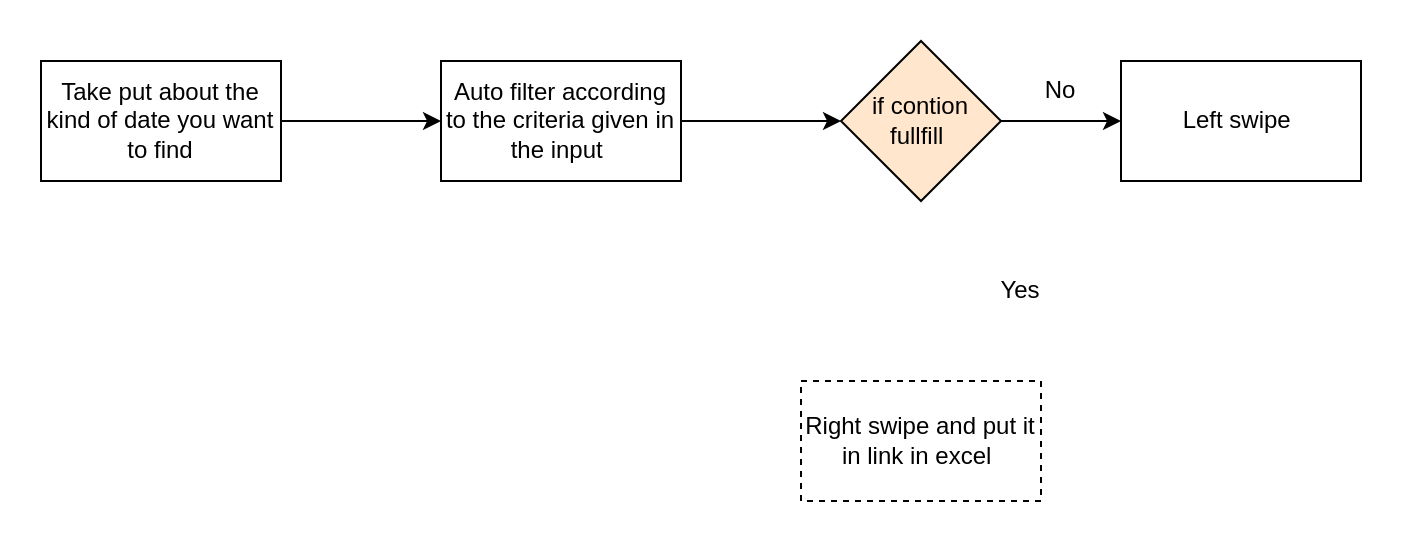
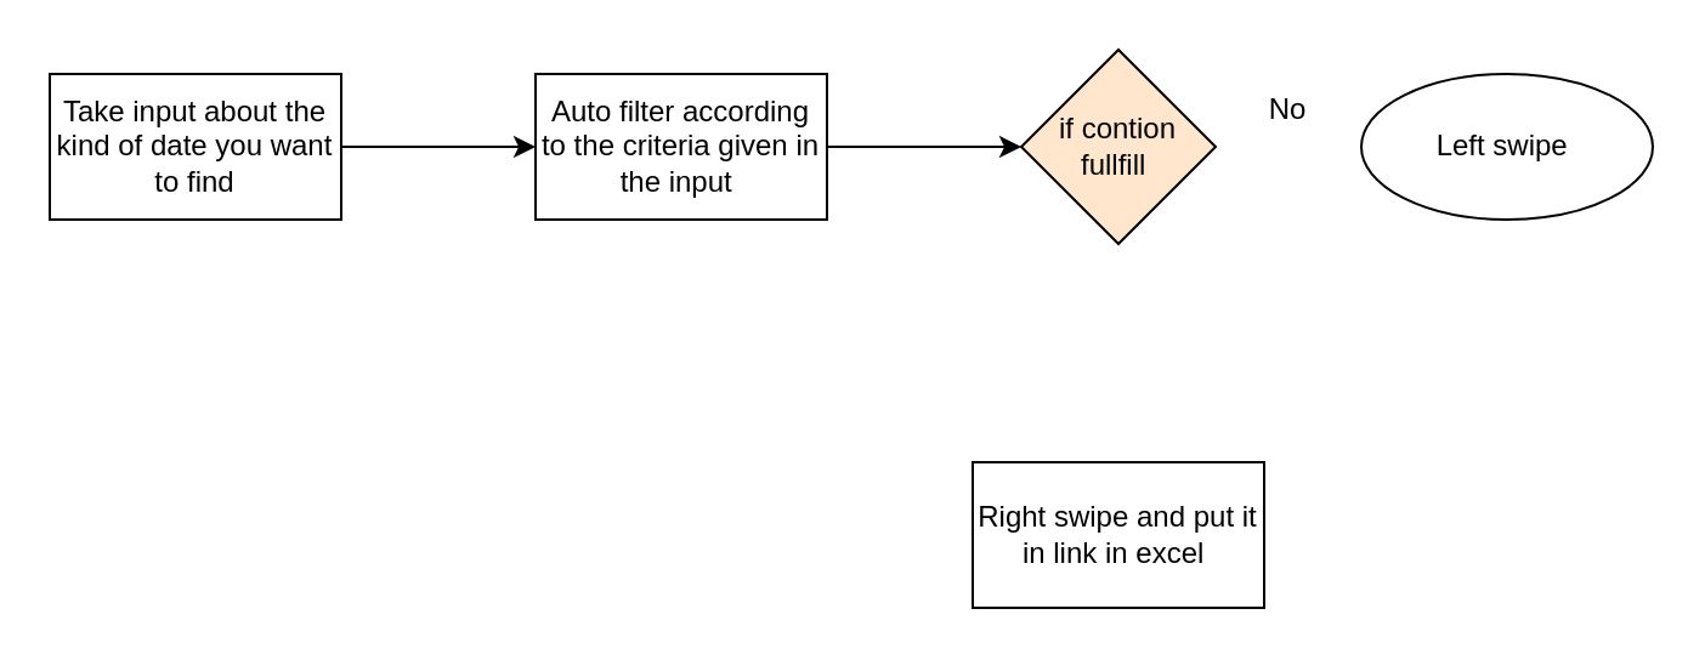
  <mxCell id="0" />
  <mxCell id="1" parent="0" />
  <mxCell id="2" value="" style="edgeStyle=orthogonalEdgeStyle;rounded=0;orthogonalLoop=1;jettySize=auto;html=1;" edge="1" parent="1" source="3" target="5"><mxGeometry relative="1" as="geometry" /></mxCell>
- <mxCell id="3" value="Take put about the kind of date you want to find" style="rounded=0;whiteSpace=wrap;html=1;" vertex="1" parent="1"><mxGeometry x="20" y="30" width="120" height="60" as="geometry" /></mxCell>
+ <mxCell id="3" value="Take input about the kind of date you want to find" style="rounded=0;whiteSpace=wrap;html=1;" vertex="1" parent="1"><mxGeometry x="20" y="30" width="120" height="60" as="geometry" /></mxCell>
  <mxCell id="4" value="" style="edgeStyle=orthogonalEdgeStyle;rounded=0;orthogonalLoop=1;jettySize=auto;html=1;" edge="1" parent="1" source="5"><mxGeometry relative="1" as="geometry"><mxPoint x="420" y="60" as="targetPoint" /></mxGeometry></mxCell>
  <mxCell id="5" value="Auto filter according to the criteria given in the input&amp;nbsp;" style="whiteSpace=wrap;html=1;rounded=0;" vertex="1" parent="1"><mxGeometry x="220" y="30" width="120" height="60" as="geometry" /></mxCell>
- <mxCell id="6" value="" style="edgeStyle=orthogonalEdgeStyle;rounded=0;orthogonalLoop=1;jettySize=auto;html=1;" edge="1" parent="1" source="7" target="9"><mxGeometry relative="1" as="geometry" /></mxCell>
  <mxCell id="7" value="if contion fullfill&amp;nbsp;" style="rhombus;whiteSpace=wrap;html=1;fillColor=#ffe6cc;" vertex="1" parent="1"><mxGeometry x="420" y="20" width="80" height="80" as="geometry" /></mxCell>
- <mxCell id="8" value="Right swipe and put it in link in excel&amp;nbsp;" style="whiteSpace=wrap;html=1;dashed=1;" vertex="1" parent="1"><mxGeometry x="400" y="190" width="120" height="60" as="geometry" /></mxCell>
- <mxCell id="9" value="Left swipe&amp;nbsp;" style="whiteSpace=wrap;html=1;" vertex="1" parent="1"><mxGeometry x="560" y="30" width="120" height="60" as="geometry" /></mxCell>
+ <mxCell id="8" value="Right swipe and put it in link in excel&amp;nbsp;" style="whiteSpace=wrap;html=1;" vertex="1" parent="1"><mxGeometry x="400" y="190" width="120" height="60" as="geometry" /></mxCell>
+ <mxCell id="9" value="Left swipe&amp;nbsp;" style="ellipse;whiteSpace=wrap;html=1;" vertex="1" parent="1"><mxGeometry x="560" y="30" width="120" height="60" as="geometry" /></mxCell>
  <mxCell id="10" value="No" style="text;html=1;align=center;verticalAlign=middle;whiteSpace=wrap;rounded=0;" vertex="1" parent="1"><mxGeometry x="500" y="30" width="60" height="30" as="geometry" /></mxCell>
- <mxCell id="11" value="Yes" style="text;html=1;align=center;verticalAlign=middle;whiteSpace=wrap;rounded=0;" vertex="1" parent="1"><mxGeometry x="480" y="130" width="60" height="30" as="geometry" /></mxCell>
